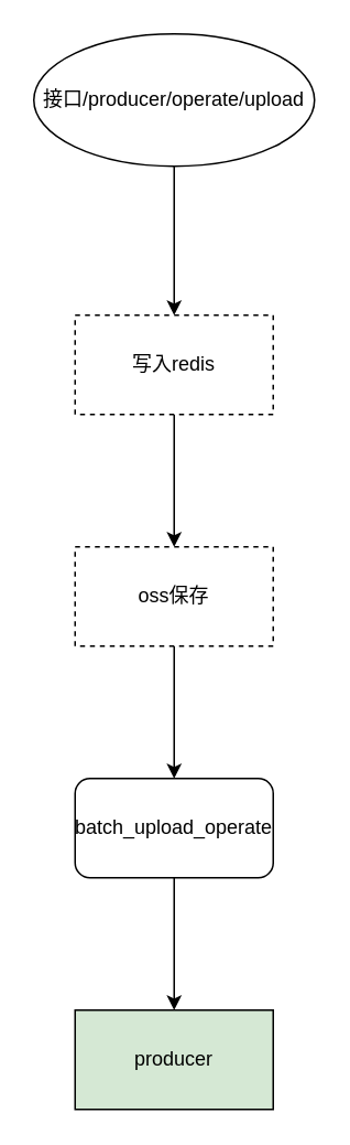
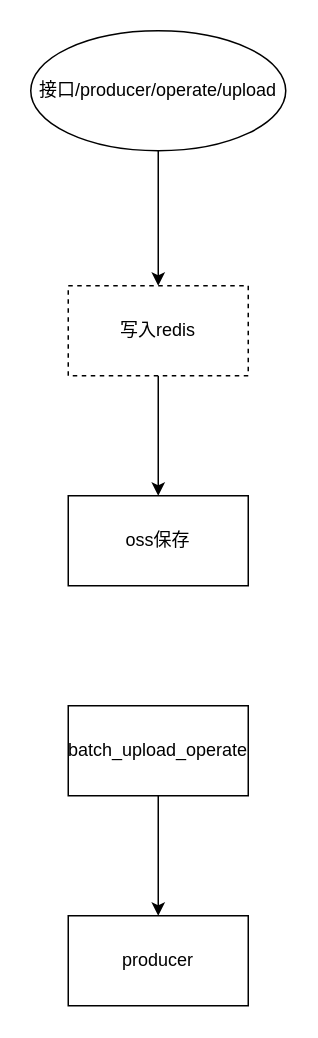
  <mxCell id="0" />
  <mxCell id="1" parent="0" />
  <mxCell id="2" value="" style="edgeStyle=orthogonalEdgeStyle;rounded=0;orthogonalLoop=1;jettySize=auto;html=1;" edge="1" parent="1" source="3" target="5"><mxGeometry relative="1" as="geometry" /></mxCell>
  <mxCell id="3" value="接口/producer/operate/upload" style="ellipse;whiteSpace=wrap;html=1;" vertex="1" parent="1"><mxGeometry x="20" y="20" width="170" height="80" as="geometry" /></mxCell>
  <mxCell id="4" value="" style="edgeStyle=orthogonalEdgeStyle;rounded=0;orthogonalLoop=1;jettySize=auto;html=1;" edge="1" parent="1" source="5" target="7"><mxGeometry relative="1" as="geometry" /></mxCell>
  <mxCell id="5" value="写入redis" style="whiteSpace=wrap;html=1;dashed=1;" vertex="1" parent="1"><mxGeometry x="45" y="190" width="120" height="60" as="geometry" /></mxCell>
- <mxCell id="6" value="" style="edgeStyle=orthogonalEdgeStyle;rounded=0;orthogonalLoop=1;jettySize=auto;html=1;" edge="1" parent="1" source="7" target="9"><mxGeometry relative="1" as="geometry" /></mxCell>
- <mxCell id="7" value="oss保存" style="whiteSpace=wrap;html=1;dashed=1;" vertex="1" parent="1"><mxGeometry x="45" y="330" width="120" height="60" as="geometry" /></mxCell>
+ <mxCell id="7" value="oss保存" style="whiteSpace=wrap;html=1;" vertex="1" parent="1"><mxGeometry x="45" y="330" width="120" height="60" as="geometry" /></mxCell>
  <mxCell id="8" value="" style="edgeStyle=orthogonalEdgeStyle;rounded=0;orthogonalLoop=1;jettySize=auto;html=1;" edge="1" parent="1" source="9" target="10"><mxGeometry relative="1" as="geometry" /></mxCell>
- <mxCell id="9" value="batch_upload_operate" style="whiteSpace=wrap;html=1;rounded=1;" vertex="1" parent="1"><mxGeometry x="45" y="470" width="120" height="60" as="geometry" /></mxCell>
- <mxCell id="10" value="producer" style="whiteSpace=wrap;html=1;fillColor=#d5e8d4;" vertex="1" parent="1"><mxGeometry x="45" y="610" width="120" height="60" as="geometry" /></mxCell>
+ <mxCell id="9" value="batch_upload_operate" style="whiteSpace=wrap;html=1;" vertex="1" parent="1"><mxGeometry x="45" y="470" width="120" height="60" as="geometry" /></mxCell>
+ <mxCell id="10" value="producer" style="whiteSpace=wrap;html=1;" vertex="1" parent="1"><mxGeometry x="45" y="610" width="120" height="60" as="geometry" /></mxCell>
